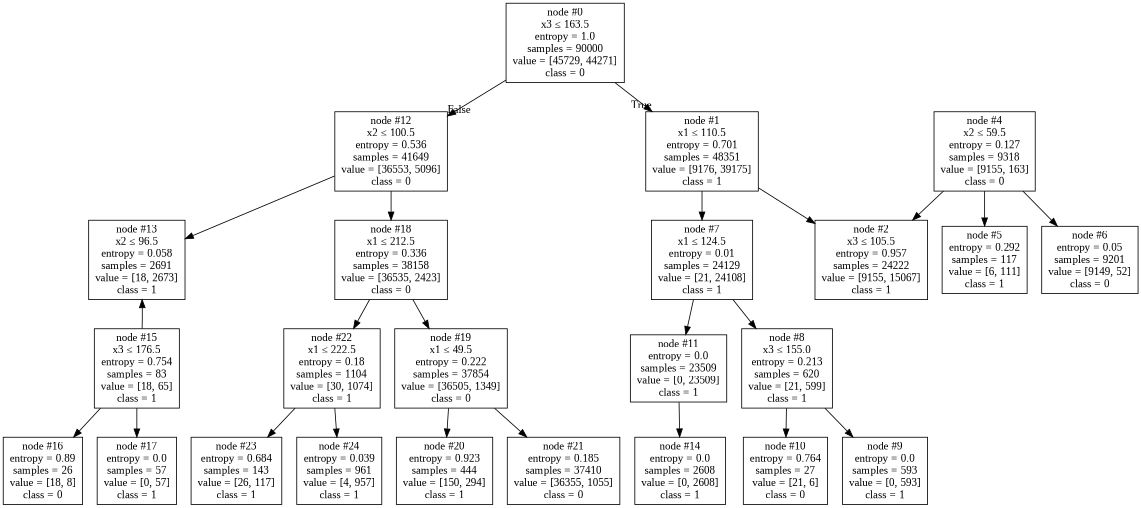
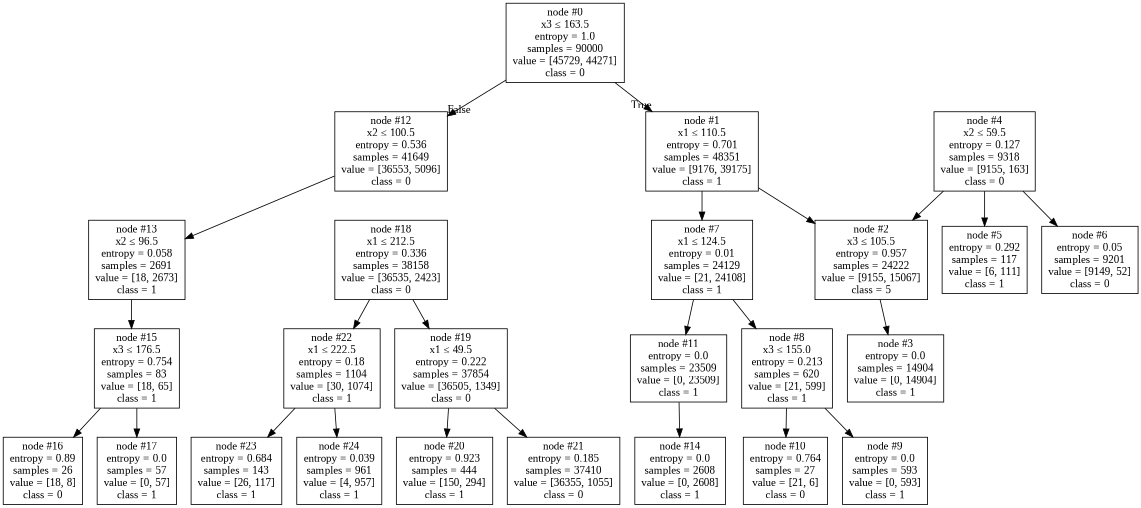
  digraph {
    fontname="Liberation Serif"
    node [fontname="Liberation Serif" shape=box]
    edge [fontname="Liberation Serif"]
    n1 [label=<node &#35;0<br/>x3 &le; 163.5<br/>entropy = 1.0<br/>samples = 90000<br/>value = [45729, 44271]<br/>class = 0>]
    n2 [label=<node &#35;1<br/>x1 &le; 110.5<br/>entropy = 0.701<br/>samples = 48351<br/>value = [9176, 39175]<br/>class = 1>]
    n3 [label=<node &#35;12<br/>x2 &le; 100.5<br/>entropy = 0.536<br/>samples = 41649<br/>value = [36553, 5096]<br/>class = 0>]
-   n4 [label=<node &#35;2<br/>x3 &le; 105.5<br/>entropy = 0.957<br/>samples = 24222<br/>value = [9155, 15067]<br/>class = 1>]
+   n4 [label=<node &#35;2<br/>x3 &le; 105.5<br/>entropy = 0.957<br/>samples = 24222<br/>value = [9155, 15067]<br/>class = 5>]
    n5 [label=<node &#35;7<br/>x1 &le; 124.5<br/>entropy = 0.01<br/>samples = 24129<br/>value = [21, 24108]<br/>class = 1>]
    n6 [label=<node &#35;13<br/>x2 &le; 96.5<br/>entropy = 0.058<br/>samples = 2691<br/>value = [18, 2673]<br/>class = 1>]
    n7 [label=<node &#35;18<br/>x1 &le; 212.5<br/>entropy = 0.336<br/>samples = 38158<br/>value = [36535, 2423]<br/>class = 0>]
+   n8 [label=<node &#35;3<br/>entropy = 0.0<br/>samples = 14904<br/>value = [0, 14904]<br/>class = 1>]
    n9 [label=<node &#35;8<br/>x3 &le; 155.0<br/>entropy = 0.213<br/>samples = 620<br/>value = [21, 599]<br/>class = 1>]
    n10 [label=<node &#35;11<br/>entropy = 0.0<br/>samples = 23509<br/>value = [0, 23509]<br/>class = 1>]
    n11 [label=<node &#35;4<br/>x2 &le; 59.5<br/>entropy = 0.127<br/>samples = 9318<br/>value = [9155, 163]<br/>class = 0>]
    n12 [label=<node &#35;5<br/>entropy = 0.292<br/>samples = 117<br/>value = [6, 111]<br/>class = 1>]
    n13 [label=<node &#35;6<br/>entropy = 0.05<br/>samples = 9201<br/>value = [9149, 52]<br/>class = 0>]
    n14 [label=<node &#35;9<br/>entropy = 0.0<br/>samples = 593<br/>value = [0, 593]<br/>class = 1>]
    n15 [label=<node &#35;10<br/>entropy = 0.764<br/>samples = 27<br/>value = [21, 6]<br/>class = 0>]
    n16 [label=<node &#35;14<br/>entropy = 0.0<br/>samples = 2608<br/>value = [0, 2608]<br/>class = 1>]
    n17 [label=<node &#35;15<br/>x3 &le; 176.5<br/>entropy = 0.754<br/>samples = 83<br/>value = [18, 65]<br/>class = 1>]
    n18 [label=<node &#35;19<br/>x1 &le; 49.5<br/>entropy = 0.222<br/>samples = 37854<br/>value = [36505, 1349]<br/>class = 0>]
    n19 [label=<node &#35;22<br/>x1 &le; 222.5<br/>entropy = 0.18<br/>samples = 1104<br/>value = [30, 1074]<br/>class = 1>]
    n20 [label=<node &#35;16<br/>entropy = 0.89<br/>samples = 26<br/>value = [18, 8]<br/>class = 0>]
    n21 [label=<node &#35;17<br/>entropy = 0.0<br/>samples = 57<br/>value = [0, 57]<br/>class = 1>]
    n22 [label=<node &#35;20<br/>entropy = 0.923<br/>samples = 444<br/>value = [150, 294]<br/>class = 1>]
    n23 [label=<node &#35;21<br/>entropy = 0.185<br/>samples = 37410<br/>value = [36355, 1055]<br/>class = 0>]
    n24 [label=<node &#35;23<br/>entropy = 0.684<br/>samples = 143<br/>value = [26, 117]<br/>class = 1>]
    n25 [label=<node &#35;24<br/>entropy = 0.039<br/>samples = 961<br/>value = [4, 957]<br/>class = 1>]
    n1 -> n2 [headlabel=True labelangle=45 labeldistance=2.5]
    n1 -> n3 [headlabel=False labelangle=-45 labeldistance=2.5]
    n2 -> n4
    n2 -> n5
    n3 -> n6
-   n3 -> n7
+   n4 -> n8
    n5 -> n9
    n5 -> n10
-   n17 -> n6
+   n6 -> n17
    n7 -> n18
    n7 -> n19
    n9 -> n14
    n9 -> n15
    n10 -> n16
    n11 -> n4
    n11 -> n12
    n11 -> n13
    n17 -> n20
    n17 -> n21
    n18 -> n22
    n18 -> n23
    n19 -> n24
    n19 -> n25
  }
